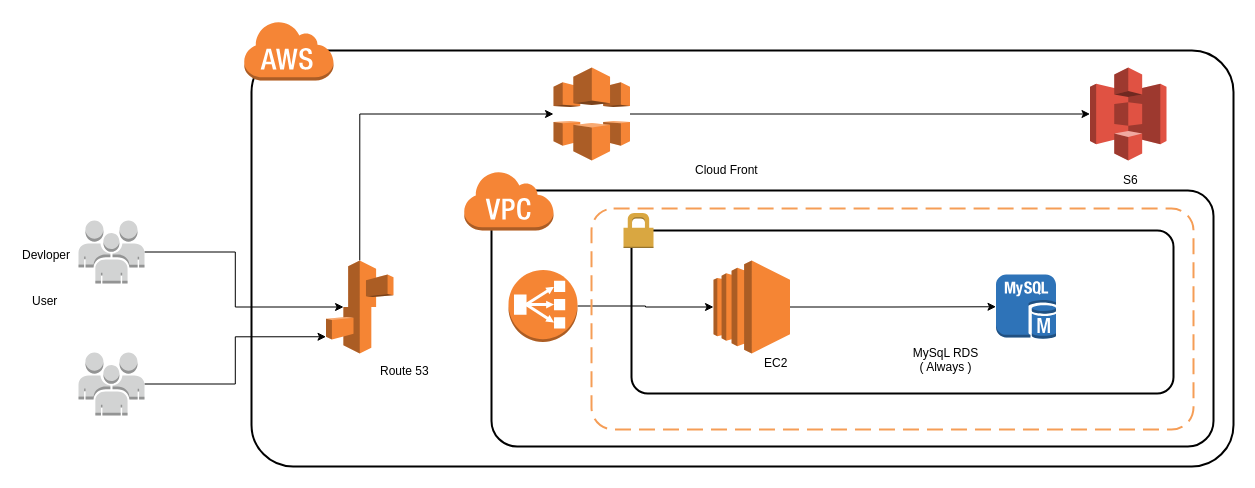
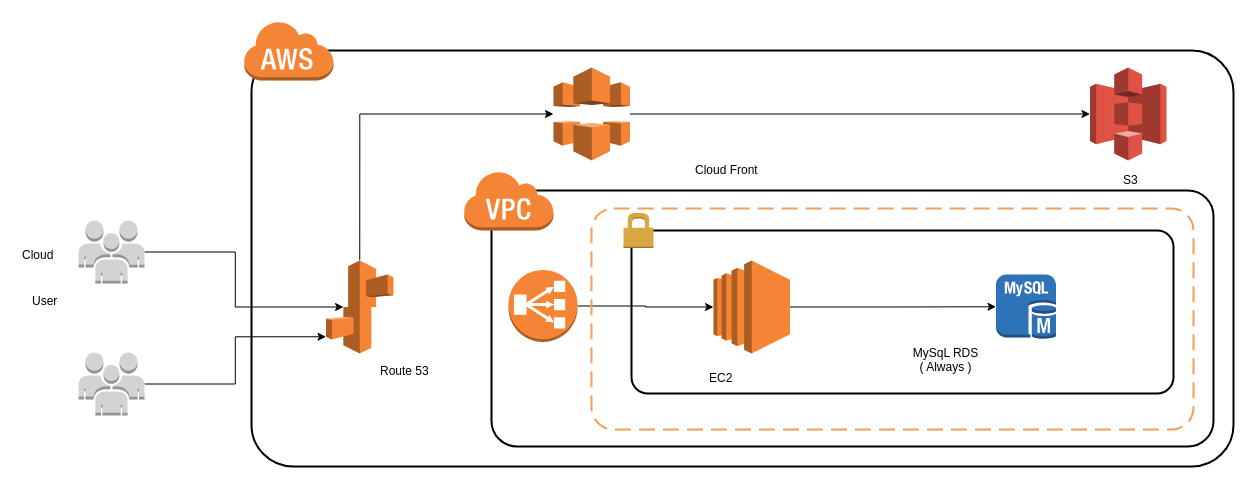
  <mxCell id="0" />
  <mxCell id="1" parent="0" />
  <mxCell id="2" value="" style="rounded=1;arcSize=10;dashed=0;fillColor=none;gradientColor=none;strokeWidth=2;" vertex="1" parent="1"><mxGeometry x="251" y="50" width="982" height="416" as="geometry" /></mxCell>
  <mxCell id="3" value="" style="dashed=0;html=1;shape=mxgraph.aws3.cloud;fillColor=#F58536;gradientColor=none;dashed=0;" vertex="1" parent="1"><mxGeometry x="243" y="20" width="90" height="60" as="geometry" /></mxCell>
  <mxCell id="4" value="" style="rounded=1;arcSize=10;dashed=0;fillColor=none;gradientColor=none;strokeWidth=2;" vertex="1" parent="1"><mxGeometry x="491" y="190" width="722" height="256" as="geometry" /></mxCell>
  <mxCell id="5" value="" style="dashed=0;html=1;shape=mxgraph.aws3.virtual_private_cloud;fillColor=#F58536;gradientColor=none;dashed=0;" vertex="1" parent="1"><mxGeometry x="463" y="170" width="90" height="60" as="geometry" /></mxCell>
  <mxCell id="6" style="edgeStyle=orthogonalEdgeStyle;rounded=0;orthogonalLoop=1;jettySize=auto;html=1;exitX=0.5;exitY=0;exitDx=0;exitDy=0;exitPerimeter=0;entryX=0;entryY=0.5;entryDx=0;entryDy=0;entryPerimeter=0;" edge="1" parent="1" source="7" target="15"><mxGeometry relative="1" as="geometry" /></mxCell>
  <mxCell id="7" value="" style="outlineConnect=0;dashed=0;verticalLabelPosition=bottom;verticalAlign=top;align=center;html=1;shape=mxgraph.aws3.elastic_beanstalk;fillColor=#F58534;gradientColor=none;" vertex="1" parent="1"><mxGeometry x="325.5" y="260" width="67.5" height="93" as="geometry" /></mxCell>
  <mxCell id="8" style="edgeStyle=orthogonalEdgeStyle;rounded=0;orthogonalLoop=1;jettySize=auto;html=1;exitX=1;exitY=0.5;exitDx=0;exitDy=0;exitPerimeter=0;" edge="1" parent="1" source="9" target="17"><mxGeometry relative="1" as="geometry" /></mxCell>
  <mxCell id="9" value="" style="outlineConnect=0;dashed=0;verticalLabelPosition=bottom;verticalAlign=top;align=center;html=1;shape=mxgraph.aws3.classic_load_balancer;fillColor=#F58534;gradientColor=none;" vertex="1" parent="1"><mxGeometry x="508" y="269.5" width="69" height="72" as="geometry" /></mxCell>
  <mxCell id="10" value="" style="rounded=1;arcSize=10;dashed=1;strokeColor=#F59D56;fillColor=none;gradientColor=none;dashPattern=8 4;strokeWidth=2;" vertex="1" parent="1"><mxGeometry x="591" y="208" width="602" height="221" as="geometry" /></mxCell>
  <mxCell id="11" value="" style="rounded=1;arcSize=10;dashed=0;fillColor=none;gradientColor=none;strokeWidth=2;" vertex="1" parent="1"><mxGeometry x="631" y="230" width="542" height="163" as="geometry" /></mxCell>
  <mxCell id="12" value="" style="dashed=0;html=1;shape=mxgraph.aws3.permissions;fillColor=#D9A741;gradientColor=none;dashed=0;" vertex="1" parent="1"><mxGeometry x="623" y="212.5" width="30" height="35" as="geometry" /></mxCell>
  <mxCell id="13" value="" style="outlineConnect=0;dashed=0;verticalLabelPosition=bottom;verticalAlign=top;align=center;html=1;shape=mxgraph.aws3.s3;fillColor=#E05243;gradientColor=none;" vertex="1" parent="1"><mxGeometry x="1089.5" y="67" width="76.5" height="93" as="geometry" /></mxCell>
  <mxCell id="14" style="edgeStyle=orthogonalEdgeStyle;rounded=0;orthogonalLoop=1;jettySize=auto;html=1;entryX=0;entryY=0.5;entryDx=0;entryDy=0;entryPerimeter=0;" edge="1" parent="1" source="15" target="13"><mxGeometry relative="1" as="geometry" /></mxCell>
  <mxCell id="15" value="" style="outlineConnect=0;dashed=0;verticalLabelPosition=bottom;verticalAlign=top;align=center;html=1;shape=mxgraph.aws3.cloudfront;fillColor=#F58536;gradientColor=none;" vertex="1" parent="1"><mxGeometry x="553" y="67" width="76.5" height="93" as="geometry" /></mxCell>
  <mxCell id="16" style="edgeStyle=orthogonalEdgeStyle;rounded=0;orthogonalLoop=1;jettySize=auto;html=1;entryX=0;entryY=0.5;entryDx=0;entryDy=0;entryPerimeter=0;" edge="1" parent="1" source="17" target="18"><mxGeometry relative="1" as="geometry" /></mxCell>
  <mxCell id="17" value="" style="outlineConnect=0;dashed=0;verticalLabelPosition=bottom;verticalAlign=top;align=center;html=1;shape=mxgraph.aws3.ec2;fillColor=#F58534;gradientColor=none;" vertex="1" parent="1"><mxGeometry x="713" y="260" width="76.5" height="93" as="geometry" /></mxCell>
  <mxCell id="18" value="" style="outlineConnect=0;dashed=0;verticalLabelPosition=bottom;verticalAlign=top;align=center;html=1;shape=mxgraph.aws3.mysql_db_instance;fillColor=#2E73B8;gradientColor=none;" vertex="1" parent="1"><mxGeometry x="995.5" y="274" width="60" height="64.5" as="geometry" /></mxCell>
  <mxCell id="19" style="edgeStyle=orthogonalEdgeStyle;rounded=0;orthogonalLoop=1;jettySize=auto;html=1;exitX=1;exitY=0.5;exitDx=0;exitDy=0;exitPerimeter=0;entryX=0.26;entryY=0.5;entryDx=0;entryDy=0;entryPerimeter=0;" edge="1" parent="1" source="20" target="7"><mxGeometry relative="1" as="geometry" /></mxCell>
  <mxCell id="20" value="" style="outlineConnect=0;dashed=0;verticalLabelPosition=bottom;verticalAlign=top;align=center;html=1;shape=mxgraph.aws3.users;fillColor=#D2D3D3;gradientColor=none;" vertex="1" parent="1"><mxGeometry x="78" y="220" width="66" height="63" as="geometry" /></mxCell>
  <mxCell id="21" style="edgeStyle=orthogonalEdgeStyle;rounded=0;orthogonalLoop=1;jettySize=auto;html=1;exitX=1;exitY=0.5;exitDx=0;exitDy=0;exitPerimeter=0;entryX=0;entryY=0.82;entryDx=0;entryDy=0;entryPerimeter=0;" edge="1" parent="1" source="22" target="7"><mxGeometry relative="1" as="geometry" /></mxCell>
  <mxCell id="22" value="" style="outlineConnect=0;dashed=0;verticalLabelPosition=bottom;verticalAlign=top;align=center;html=1;shape=mxgraph.aws3.users;fillColor=#D2D3D3;gradientColor=none;" vertex="1" parent="1"><mxGeometry x="78" y="352" width="66" height="63" as="geometry" /></mxCell>
- <mxCell id="23" value="Devloper" style="text;html=1;resizable=0;points=[];autosize=1;align=left;verticalAlign=top;spacingTop=-4;" vertex="1" parent="1"><mxGeometry x="20" y="245" width="60" height="20" as="geometry" /></mxCell>
+ <mxCell id="23" value="Cloud" style="text;html=1;resizable=0;points=[];autosize=1;align=left;verticalAlign=top;spacingTop=-4;" vertex="1" parent="1"><mxGeometry x="20" y="245" width="60" height="20" as="geometry" /></mxCell>
  <mxCell id="24" value="User" style="text;html=1;resizable=0;points=[];autosize=1;align=left;verticalAlign=top;spacingTop=-4;" vertex="1" parent="1"><mxGeometry x="30" y="290.5" width="40" height="20" as="geometry" /></mxCell>
  <mxCell id="25" value="Route 53&lt;br&gt;" style="text;html=1;resizable=0;points=[];autosize=1;align=left;verticalAlign=top;spacingTop=-4;" vertex="1" parent="1"><mxGeometry x="378" y="360.5" width="60" height="20" as="geometry" /></mxCell>
  <mxCell id="26" value="Cloud Front" style="text;html=1;resizable=0;points=[];autosize=1;align=left;verticalAlign=top;spacingTop=-4;" vertex="1" parent="1"><mxGeometry x="693" y="160" width="80" height="20" as="geometry" /></mxCell>
- <mxCell id="27" value="S6" style="text;html=1;resizable=0;points=[];autosize=1;align=left;verticalAlign=top;spacingTop=-4;" vertex="1" parent="1"><mxGeometry x="1121" y="170" width="30" height="20" as="geometry" /></mxCell>
- <mxCell id="28" value="EC2" style="text;html=1;resizable=0;points=[];autosize=1;align=left;verticalAlign=top;spacingTop=-4;" vertex="1" parent="1"><mxGeometry x="761.5" y="353" width="40" height="20" as="geometry" /></mxCell>
+ <mxCell id="27" value="S3" style="text;html=1;resizable=0;points=[];autosize=1;align=left;verticalAlign=top;spacingTop=-4;" vertex="1" parent="1"><mxGeometry x="1121" y="170" width="30" height="20" as="geometry" /></mxCell>
+ <mxCell id="28" value="EC2" style="text;html=1;resizable=0;points=[];autosize=1;align=left;verticalAlign=top;spacingTop=-4;" vertex="1" parent="1"><mxGeometry x="706.5" y="368" width="40" height="20" as="geometry" /></mxCell>
  <mxCell id="29" value="MySqL RDS&lt;br&gt;( Always )" style="text;html=1;resizable=0;points=[];autosize=1;align=center;verticalAlign=top;spacingTop=-4;" vertex="1" parent="1"><mxGeometry x="904.5" y="343" width="80" height="30" as="geometry" /></mxCell>
